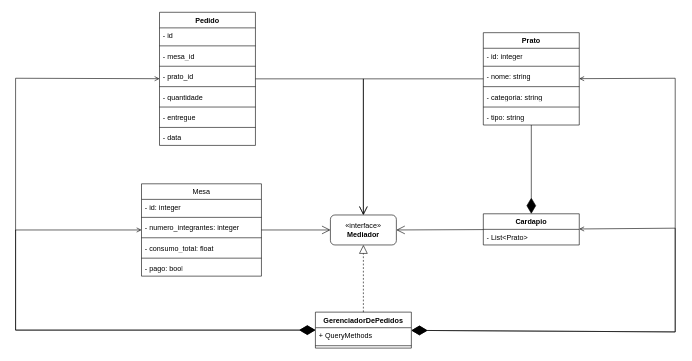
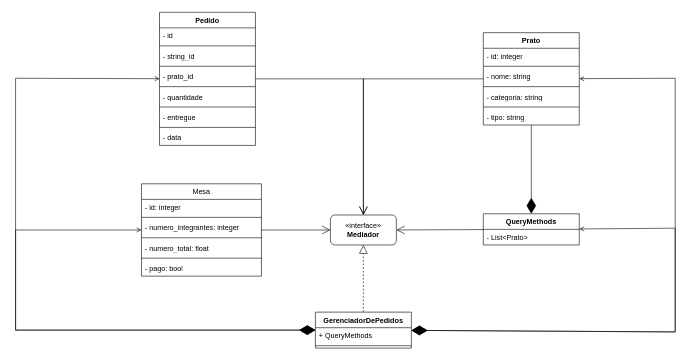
  <mxCell id="0" />
  <mxCell id="1" parent="0" />
  <mxCell id="2" value="Mesa" style="swimlane;fontStyle=0;align=center;verticalAlign=top;childLayout=stackLayout;horizontal=1;startSize=26;horizontalStack=0;resizeParent=1;resizeLast=0;collapsible=1;marginBottom=0;rounded=0;shadow=0;strokeWidth=1;" parent="1" vertex="1"><mxGeometry x="230" y="306" width="200" height="154" as="geometry"><mxRectangle x="30" y="186" width="170" height="26" as="alternateBounds" /></mxGeometry></mxCell>
  <mxCell id="3" value="- id: integer&#10;" style="text;align=left;verticalAlign=top;spacingLeft=4;spacingRight=4;overflow=hidden;rotatable=0;points=[[0,0.5],[1,0.5]];portConstraint=eastwest;" parent="2" vertex="1"><mxGeometry y="26" width="200" height="26" as="geometry" /></mxCell>
  <mxCell id="4" value="&lt;div&gt;&lt;br&gt;&lt;/div&gt;&lt;div&gt;&lt;br&gt;&lt;/div&gt;" style="line;html=1;strokeWidth=1;align=left;verticalAlign=middle;spacingTop=-1;spacingLeft=3;spacingRight=3;rotatable=0;labelPosition=right;points=[];portConstraint=eastwest;" parent="2" vertex="1"><mxGeometry y="52" width="200" height="8" as="geometry" /></mxCell>
  <mxCell id="5" value="- numero_integrantes: integer" style="text;strokeColor=none;fillColor=none;align=left;verticalAlign=top;spacingLeft=4;spacingRight=4;overflow=hidden;rotatable=0;points=[[0,0.5],[1,0.5]];portConstraint=eastwest;whiteSpace=wrap;html=1;" vertex="1" parent="2"><mxGeometry y="60" width="200" height="26" as="geometry" /></mxCell>
  <mxCell id="6" value="&lt;div&gt;&lt;br&gt;&lt;/div&gt;&lt;div&gt;&lt;br&gt;&lt;/div&gt;" style="line;html=1;strokeWidth=1;align=left;verticalAlign=middle;spacingTop=-1;spacingLeft=3;spacingRight=3;rotatable=0;labelPosition=right;points=[];portConstraint=eastwest;" vertex="1" parent="2"><mxGeometry y="86" width="200" height="8" as="geometry" /></mxCell>
- <mxCell id="7" value="- consumo_total: float" style="text;strokeColor=none;fillColor=none;align=left;verticalAlign=top;spacingLeft=4;spacingRight=4;overflow=hidden;rotatable=0;points=[[0,0.5],[1,0.5]];portConstraint=eastwest;whiteSpace=wrap;html=1;" vertex="1" parent="2"><mxGeometry y="94" width="200" height="26" as="geometry" /></mxCell>
+ <mxCell id="7" value="- numero_total: float" style="text;strokeColor=none;fillColor=none;align=left;verticalAlign=top;spacingLeft=4;spacingRight=4;overflow=hidden;rotatable=0;points=[[0,0.5],[1,0.5]];portConstraint=eastwest;whiteSpace=wrap;html=1;" vertex="1" parent="2"><mxGeometry y="94" width="200" height="26" as="geometry" /></mxCell>
  <mxCell id="8" value="&lt;div&gt;&lt;br&gt;&lt;/div&gt;&lt;div&gt;&lt;br&gt;&lt;/div&gt;" style="line;html=1;strokeWidth=1;align=left;verticalAlign=middle;spacingTop=-1;spacingLeft=3;spacingRight=3;rotatable=0;labelPosition=right;points=[];portConstraint=eastwest;" vertex="1" parent="2"><mxGeometry y="120" width="200" height="8" as="geometry" /></mxCell>
  <mxCell id="9" value="- pago: bool" style="text;strokeColor=none;fillColor=none;align=left;verticalAlign=top;spacingLeft=4;spacingRight=4;overflow=hidden;rotatable=0;points=[[0,0.5],[1,0.5]];portConstraint=eastwest;whiteSpace=wrap;html=1;" vertex="1" parent="2"><mxGeometry y="128" width="200" height="26" as="geometry" /></mxCell>
- <mxCell id="10" value="Cardapio" style="swimlane;fontStyle=1;align=center;verticalAlign=top;childLayout=stackLayout;horizontal=1;startSize=26;horizontalStack=0;resizeParent=1;resizeParentMax=0;resizeLast=0;collapsible=1;marginBottom=0;whiteSpace=wrap;html=1;" vertex="1" parent="1"><mxGeometry x="800" y="356" width="160" height="52" as="geometry" /></mxCell>
+ <mxCell id="10" value="QueryMethods" style="swimlane;fontStyle=1;align=center;verticalAlign=top;childLayout=stackLayout;horizontal=1;startSize=26;horizontalStack=0;resizeParent=1;resizeParentMax=0;resizeLast=0;collapsible=1;marginBottom=0;whiteSpace=wrap;html=1;" vertex="1" parent="1"><mxGeometry x="800" y="356" width="160" height="52" as="geometry" /></mxCell>
  <mxCell id="11" value="- List&amp;lt;Prato&amp;gt;" style="text;strokeColor=none;fillColor=none;align=left;verticalAlign=top;spacingLeft=4;spacingRight=4;overflow=hidden;rotatable=0;points=[[0,0.5],[1,0.5]];portConstraint=eastwest;whiteSpace=wrap;html=1;" vertex="1" parent="10"><mxGeometry y="26" width="160" height="26" as="geometry" /></mxCell>
  <mxCell id="12" value="Prato" style="swimlane;fontStyle=1;align=center;verticalAlign=top;childLayout=stackLayout;horizontal=1;startSize=26;horizontalStack=0;resizeParent=1;resizeParentMax=0;resizeLast=0;collapsible=1;marginBottom=0;whiteSpace=wrap;html=1;" vertex="1" parent="1"><mxGeometry x="800" y="54" width="160" height="154" as="geometry"><mxRectangle x="480" y="480" width="70" height="30" as="alternateBounds" /></mxGeometry></mxCell>
  <mxCell id="13" value="- id: integer" style="text;strokeColor=none;fillColor=none;align=left;verticalAlign=top;spacingLeft=4;spacingRight=4;overflow=hidden;rotatable=0;points=[[0,0.5],[1,0.5]];portConstraint=eastwest;whiteSpace=wrap;html=1;" vertex="1" parent="12"><mxGeometry y="26" width="160" height="26" as="geometry" /></mxCell>
  <mxCell id="14" value="" style="line;strokeWidth=1;fillColor=none;align=left;verticalAlign=middle;spacingTop=-1;spacingLeft=3;spacingRight=3;rotatable=0;labelPosition=right;points=[];portConstraint=eastwest;strokeColor=inherit;" vertex="1" parent="12"><mxGeometry y="52" width="160" height="8" as="geometry" /></mxCell>
  <mxCell id="15" value="&lt;div&gt;- nome: string&lt;/div&gt;" style="text;strokeColor=none;fillColor=none;align=left;verticalAlign=top;spacingLeft=4;spacingRight=4;overflow=hidden;rotatable=0;points=[[0,0.5],[1,0.5]];portConstraint=eastwest;whiteSpace=wrap;html=1;" vertex="1" parent="12"><mxGeometry y="60" width="160" height="26" as="geometry" /></mxCell>
  <mxCell id="16" value="" style="line;strokeWidth=1;fillColor=none;align=left;verticalAlign=middle;spacingTop=-1;spacingLeft=3;spacingRight=3;rotatable=0;labelPosition=right;points=[];portConstraint=eastwest;strokeColor=inherit;" vertex="1" parent="12"><mxGeometry y="86" width="160" height="8" as="geometry" /></mxCell>
  <mxCell id="17" value="- categoria: string" style="text;strokeColor=none;fillColor=none;align=left;verticalAlign=top;spacingLeft=4;spacingRight=4;overflow=hidden;rotatable=0;points=[[0,0.5],[1,0.5]];portConstraint=eastwest;whiteSpace=wrap;html=1;" vertex="1" parent="12"><mxGeometry y="94" width="160" height="26" as="geometry" /></mxCell>
  <mxCell id="18" value="" style="line;strokeWidth=1;fillColor=none;align=left;verticalAlign=middle;spacingTop=-1;spacingLeft=3;spacingRight=3;rotatable=0;labelPosition=right;points=[];portConstraint=eastwest;strokeColor=inherit;" vertex="1" parent="12"><mxGeometry y="120" width="160" height="8" as="geometry" /></mxCell>
  <mxCell id="19" value="- tipo: string" style="text;strokeColor=none;fillColor=none;align=left;verticalAlign=top;spacingLeft=4;spacingRight=4;overflow=hidden;rotatable=0;points=[[0,0.5],[1,0.5]];portConstraint=eastwest;whiteSpace=wrap;html=1;" vertex="1" parent="12"><mxGeometry y="128" width="160" height="26" as="geometry" /></mxCell>
  <mxCell id="20" value="Pedido" style="swimlane;fontStyle=1;align=center;verticalAlign=top;childLayout=stackLayout;horizontal=1;startSize=26;horizontalStack=0;resizeParent=1;resizeParentMax=0;resizeLast=0;collapsible=1;marginBottom=0;whiteSpace=wrap;html=1;" vertex="1" parent="1"><mxGeometry x="260" y="20" width="160" height="222" as="geometry"><mxRectangle x="60" y="-100" width="150" height="30" as="alternateBounds" /></mxGeometry></mxCell>
  <mxCell id="21" value="- id" style="text;strokeColor=none;fillColor=none;align=left;verticalAlign=top;spacingLeft=4;spacingRight=4;overflow=hidden;rotatable=0;points=[[0,0.5],[1,0.5]];portConstraint=eastwest;whiteSpace=wrap;html=1;" vertex="1" parent="20"><mxGeometry y="26" width="160" height="26" as="geometry" /></mxCell>
  <mxCell id="22" value="" style="line;strokeWidth=1;fillColor=none;align=left;verticalAlign=middle;spacingTop=-1;spacingLeft=3;spacingRight=3;rotatable=0;labelPosition=right;points=[];portConstraint=eastwest;strokeColor=inherit;" vertex="1" parent="20"><mxGeometry y="52" width="160" height="8" as="geometry" /></mxCell>
- <mxCell id="23" value="- mesa_id" style="text;strokeColor=none;fillColor=none;align=left;verticalAlign=top;spacingLeft=4;spacingRight=4;overflow=hidden;rotatable=0;points=[[0,0.5],[1,0.5]];portConstraint=eastwest;whiteSpace=wrap;html=1;" vertex="1" parent="20"><mxGeometry y="60" width="160" height="26" as="geometry" /></mxCell>
+ <mxCell id="23" value="- string_id" style="text;strokeColor=none;fillColor=none;align=left;verticalAlign=top;spacingLeft=4;spacingRight=4;overflow=hidden;rotatable=0;points=[[0,0.5],[1,0.5]];portConstraint=eastwest;whiteSpace=wrap;html=1;" vertex="1" parent="20"><mxGeometry y="60" width="160" height="26" as="geometry" /></mxCell>
  <mxCell id="24" value="" style="line;strokeWidth=1;fillColor=none;align=left;verticalAlign=middle;spacingTop=-1;spacingLeft=3;spacingRight=3;rotatable=0;labelPosition=right;points=[];portConstraint=eastwest;strokeColor=inherit;" vertex="1" parent="20"><mxGeometry y="86" width="160" height="8" as="geometry" /></mxCell>
  <mxCell id="25" value="- prato_id" style="text;strokeColor=none;fillColor=none;align=left;verticalAlign=top;spacingLeft=4;spacingRight=4;overflow=hidden;rotatable=0;points=[[0,0.5],[1,0.5]];portConstraint=eastwest;whiteSpace=wrap;html=1;" vertex="1" parent="20"><mxGeometry y="94" width="160" height="26" as="geometry" /></mxCell>
  <mxCell id="26" value="" style="line;strokeWidth=1;fillColor=none;align=left;verticalAlign=middle;spacingTop=-1;spacingLeft=3;spacingRight=3;rotatable=0;labelPosition=right;points=[];portConstraint=eastwest;strokeColor=inherit;" vertex="1" parent="20"><mxGeometry y="120" width="160" height="8" as="geometry" /></mxCell>
  <mxCell id="27" value="- quantidade" style="text;strokeColor=none;fillColor=none;align=left;verticalAlign=top;spacingLeft=4;spacingRight=4;overflow=hidden;rotatable=0;points=[[0,0.5],[1,0.5]];portConstraint=eastwest;whiteSpace=wrap;html=1;" vertex="1" parent="20"><mxGeometry y="128" width="160" height="26" as="geometry" /></mxCell>
  <mxCell id="28" value="" style="line;strokeWidth=1;fillColor=none;align=left;verticalAlign=middle;spacingTop=-1;spacingLeft=3;spacingRight=3;rotatable=0;labelPosition=right;points=[];portConstraint=eastwest;strokeColor=inherit;" vertex="1" parent="20"><mxGeometry y="154" width="160" height="8" as="geometry" /></mxCell>
  <mxCell id="29" value="- entregue" style="text;strokeColor=none;fillColor=none;align=left;verticalAlign=top;spacingLeft=4;spacingRight=4;overflow=hidden;rotatable=0;points=[[0,0.5],[1,0.5]];portConstraint=eastwest;whiteSpace=wrap;html=1;" vertex="1" parent="20"><mxGeometry y="162" width="160" height="26" as="geometry" /></mxCell>
  <mxCell id="30" value="" style="line;strokeWidth=1;fillColor=none;align=left;verticalAlign=middle;spacingTop=-1;spacingLeft=3;spacingRight=3;rotatable=0;labelPosition=right;points=[];portConstraint=eastwest;strokeColor=inherit;" vertex="1" parent="20"><mxGeometry y="188" width="160" height="8" as="geometry" /></mxCell>
  <mxCell id="31" value="- data" style="text;strokeColor=none;fillColor=none;align=left;verticalAlign=top;spacingLeft=4;spacingRight=4;overflow=hidden;rotatable=0;points=[[0,0.5],[1,0.5]];portConstraint=eastwest;whiteSpace=wrap;html=1;" vertex="1" parent="20"><mxGeometry y="196" width="160" height="26" as="geometry" /></mxCell>
  <mxCell id="32" value="" style="endArrow=diamondThin;endFill=1;endSize=24;html=1;rounded=0;entryX=0.5;entryY=0;entryDx=0;entryDy=0;" edge="1" parent="1" source="12" target="10"><mxGeometry width="160" relative="1" as="geometry"><mxPoint x="602" y="406" as="sourcePoint" /><mxPoint x="762" y="406" as="targetPoint" /></mxGeometry></mxCell>
  <mxCell id="33" value="«interface»&lt;br&gt;&lt;b&gt;Mediador&lt;/b&gt;" style="html=1;whiteSpace=wrap;rounded=1;" vertex="1" parent="1"><mxGeometry x="545" y="358" width="110" height="50" as="geometry" /></mxCell>
  <mxCell id="34" value="" style="endArrow=open;endFill=1;endSize=12;html=1;rounded=0;" edge="1" parent="1" source="2" target="33"><mxGeometry width="160" relative="1" as="geometry"><mxPoint x="530" y="510" as="sourcePoint" /><mxPoint x="690" y="510" as="targetPoint" /></mxGeometry></mxCell>
  <mxCell id="35" value="" style="endArrow=open;endFill=1;endSize=12;html=1;rounded=0;entryX=1;entryY=0.5;entryDx=0;entryDy=0;" edge="1" parent="1" source="10" target="33"><mxGeometry width="160" relative="1" as="geometry"><mxPoint x="440" y="393" as="sourcePoint" /><mxPoint x="555" y="393" as="targetPoint" /></mxGeometry></mxCell>
  <mxCell id="36" value="" style="endArrow=open;endFill=1;endSize=12;html=1;rounded=0;entryX=0.5;entryY=0;entryDx=0;entryDy=0;" edge="1" parent="1" source="12" target="33"><mxGeometry width="160" relative="1" as="geometry"><mxPoint x="450" y="403" as="sourcePoint" /><mxPoint x="565" y="403" as="targetPoint" /><Array as="points"><mxPoint x="600" y="131" /></Array></mxGeometry></mxCell>
  <mxCell id="37" value="" style="endArrow=open;endFill=1;endSize=12;html=1;rounded=0;" edge="1" parent="1" source="20" target="33"><mxGeometry width="160" relative="1" as="geometry"><mxPoint x="460" y="413" as="sourcePoint" /><mxPoint x="575" y="413" as="targetPoint" /><Array as="points"><mxPoint x="600" y="131" /></Array></mxGeometry></mxCell>
  <mxCell id="38" value="GerenciadorDePedidos" style="swimlane;fontStyle=1;align=center;verticalAlign=top;childLayout=stackLayout;horizontal=1;startSize=26;horizontalStack=0;resizeParent=1;resizeParentMax=0;resizeLast=0;collapsible=1;marginBottom=0;whiteSpace=wrap;html=1;" vertex="1" parent="1"><mxGeometry x="520" y="520" width="160" height="60" as="geometry" /></mxCell>
  <mxCell id="39" value="+ QueryMethods" style="text;strokeColor=none;fillColor=none;align=left;verticalAlign=top;spacingLeft=4;spacingRight=4;overflow=hidden;rotatable=0;points=[[0,0.5],[1,0.5]];portConstraint=eastwest;whiteSpace=wrap;html=1;" vertex="1" parent="38"><mxGeometry y="26" width="160" height="26" as="geometry" /></mxCell>
  <mxCell id="40" value="" style="line;strokeWidth=1;fillColor=none;align=left;verticalAlign=middle;spacingTop=-1;spacingLeft=3;spacingRight=3;rotatable=0;labelPosition=right;points=[];portConstraint=eastwest;strokeColor=inherit;" vertex="1" parent="38"><mxGeometry y="52" width="160" height="8" as="geometry" /></mxCell>
  <mxCell id="41" value="" style="endArrow=block;dashed=1;endFill=0;endSize=12;html=1;rounded=0;" edge="1" parent="1" source="38" target="33"><mxGeometry width="160" relative="1" as="geometry"><mxPoint x="530" y="470" as="sourcePoint" /><mxPoint x="690" y="470" as="targetPoint" /></mxGeometry></mxCell>
  <mxCell id="42" value="" style="endArrow=diamondThin;endFill=1;endSize=24;html=1;rounded=0;startArrow=open;startFill=0;" edge="1" parent="1" source="2" target="38"><mxGeometry width="160" relative="1" as="geometry"><mxPoint x="530" y="470" as="sourcePoint" /><mxPoint x="690" y="470" as="targetPoint" /><Array as="points"><mxPoint x="20" y="383" /><mxPoint x="20" y="550" /></Array></mxGeometry></mxCell>
  <mxCell id="43" value="" style="endArrow=diamondThin;endFill=1;endSize=24;html=1;rounded=0;startArrow=open;startFill=0;" edge="1" parent="1" source="20" target="38"><mxGeometry width="160" relative="1" as="geometry"><mxPoint x="240" y="393" as="sourcePoint" /><mxPoint x="530" y="563" as="targetPoint" /><Array as="points"><mxPoint x="20" y="130" /><mxPoint x="20" y="550" /></Array></mxGeometry></mxCell>
  <mxCell id="44" value="" style="endArrow=diamondThin;endFill=1;endSize=24;html=1;rounded=0;startArrow=open;startFill=0;" edge="1" parent="1" source="10" target="38"><mxGeometry width="160" relative="1" as="geometry"><mxPoint x="250" y="403" as="sourcePoint" /><mxPoint x="540" y="573" as="targetPoint" /><Array as="points"><mxPoint x="1120" y="380" /><mxPoint x="1120" y="553" /></Array></mxGeometry></mxCell>
  <mxCell id="45" value="" style="endArrow=diamondThin;endFill=1;endSize=24;html=1;rounded=0;startArrow=open;startFill=0;" edge="1" parent="1" source="12" target="38"><mxGeometry width="160" relative="1" as="geometry"><mxPoint x="260" y="413" as="sourcePoint" /><mxPoint x="550" y="583" as="targetPoint" /><Array as="points"><mxPoint x="1120" y="130" /><mxPoint x="1120" y="380" /><mxPoint x="1120" y="553" /></Array></mxGeometry></mxCell>
